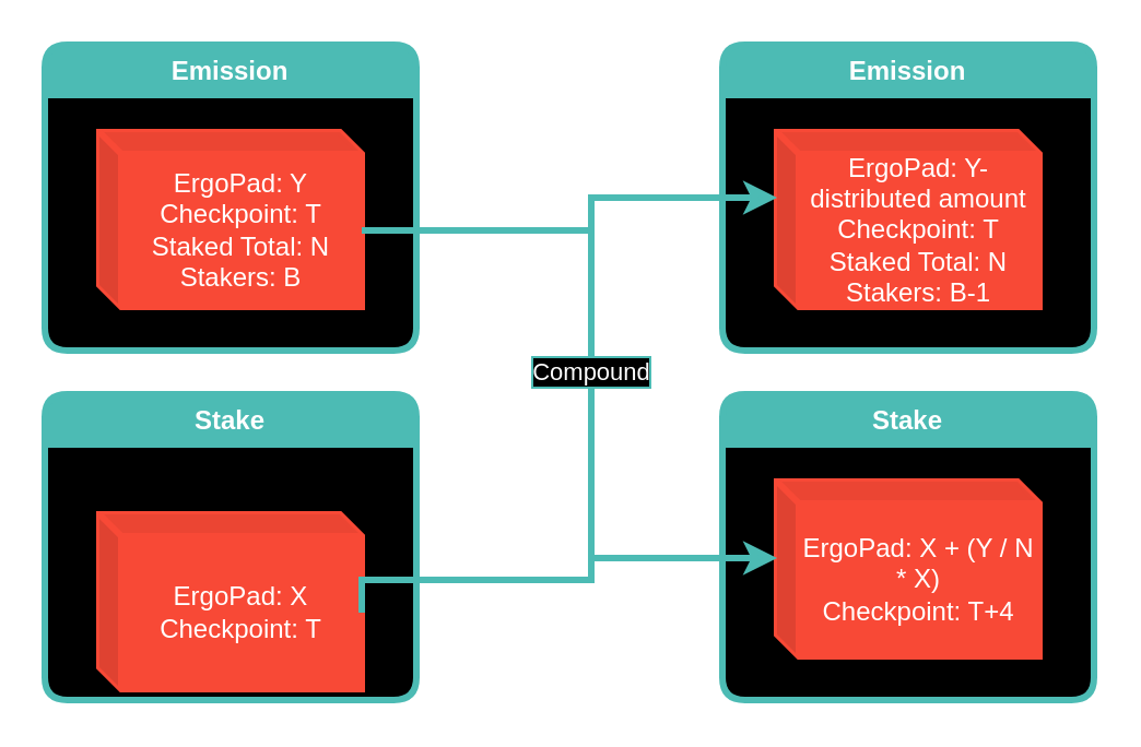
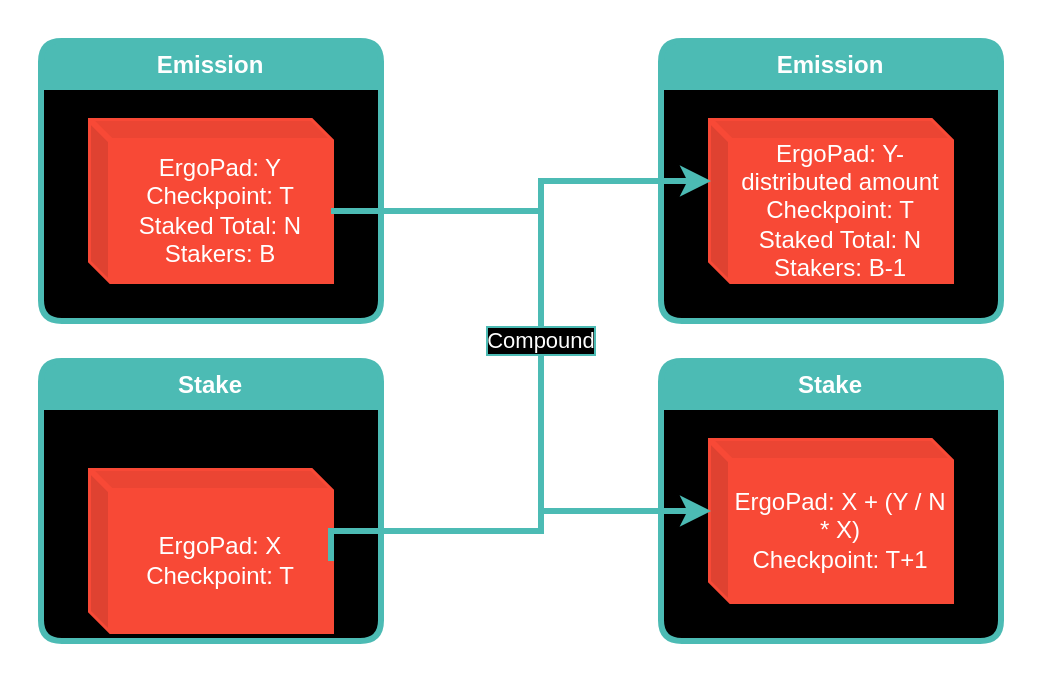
  <mxCell id="0" />
  <mxCell id="1" parent="0" />
  <mxCell id="2" value="Stake" style="swimlane;container=1;collapsible=0;fillColor=#4CBBB4;swimlaneLine=1;rounded=1;swimlaneFillColor=#000000;fontColor=#FFFFFF;labelBorderColor=none;strokeColor=#4CBBB4;strokeWidth=3;" parent="1" vertex="1"><mxGeometry x="20" y="180" width="170" height="140" as="geometry" /></mxCell>
  <mxCell id="3" value="ErgoPad: X&lt;br&gt;Checkpoint: T" style="shape=cube;whiteSpace=wrap;html=1;boundedLbl=1;backgroundOutline=1;darkOpacity=0.05;darkOpacity2=0.1;rounded=1;labelBorderColor=none;fontColor=#FFFFFF;strokeColor=#F84936;strokeWidth=3;fillColor=#F84936;size=10;" parent="2" vertex="1"><mxGeometry x="25" y="55" width="120" height="80" as="geometry" /></mxCell>
  <mxCell id="4" value="Emission" style="swimlane;container=1;collapsible=0;fillColor=#4CBBB4;swimlaneLine=1;rounded=1;swimlaneFillColor=#000000;fontColor=#FFFFFF;labelBorderColor=none;strokeColor=#4CBBB4;strokeWidth=3;" parent="1" vertex="1"><mxGeometry x="20" y="20" width="170" height="140" as="geometry" /></mxCell>
  <mxCell id="5" value="ErgoPad: Y&lt;br&gt;Checkpoint: T&lt;br&gt;Staked Total: N&lt;br&gt;Stakers: B" style="shape=cube;whiteSpace=wrap;html=1;boundedLbl=1;backgroundOutline=1;darkOpacity=0.05;darkOpacity2=0.1;rounded=1;labelBorderColor=none;fontColor=#FFFFFF;strokeColor=#F84936;strokeWidth=3;fillColor=#F84936;size=10;" parent="4" vertex="1"><mxGeometry x="25" y="40" width="120" height="80" as="geometry" /></mxCell>
  <mxCell id="6" value="Stake" style="swimlane;container=1;collapsible=0;fillColor=#4CBBB4;swimlaneLine=1;rounded=1;swimlaneFillColor=#000000;fontColor=#FFFFFF;labelBorderColor=none;strokeColor=#4CBBB4;strokeWidth=3;" parent="1" vertex="1"><mxGeometry x="330" y="180" width="170" height="140" as="geometry" /></mxCell>
- <mxCell id="7" value="ErgoPad: X + (Y / N * X)&lt;br&gt;Checkpoint: T+4" style="shape=cube;whiteSpace=wrap;html=1;boundedLbl=1;backgroundOutline=1;darkOpacity=0.05;darkOpacity2=0.1;rounded=1;labelBorderColor=none;fontColor=#FFFFFF;strokeColor=#F84936;strokeWidth=3;fillColor=#F84936;size=10;" parent="6" vertex="1"><mxGeometry x="25" y="40" width="120" height="80" as="geometry" /></mxCell>
+ <mxCell id="7" value="ErgoPad: X + (Y / N * X)&lt;br&gt;Checkpoint: T+1" style="shape=cube;whiteSpace=wrap;html=1;boundedLbl=1;backgroundOutline=1;darkOpacity=0.05;darkOpacity2=0.1;rounded=1;labelBorderColor=none;fontColor=#FFFFFF;strokeColor=#F84936;strokeWidth=3;fillColor=#F84936;size=10;" parent="6" vertex="1"><mxGeometry x="25" y="40" width="120" height="80" as="geometry" /></mxCell>
  <mxCell id="8" value="Emission" style="swimlane;container=1;collapsible=0;fillColor=#4CBBB4;swimlaneLine=1;rounded=1;swimlaneFillColor=#000000;fontColor=#FFFFFF;labelBorderColor=none;strokeColor=#4CBBB4;strokeWidth=3;" parent="1" vertex="1"><mxGeometry x="330" y="20" width="170" height="140" as="geometry" /></mxCell>
  <mxCell id="9" value="ErgoPad: Y-distributed amount&lt;br&gt;Checkpoint: T&lt;br&gt;Staked Total: N&lt;br&gt;Stakers: B-1" style="shape=cube;whiteSpace=wrap;html=1;boundedLbl=1;backgroundOutline=1;darkOpacity=0.05;darkOpacity2=0.1;rounded=1;labelBorderColor=none;fontColor=#FFFFFF;strokeColor=#F84936;strokeWidth=3;fillColor=#F84936;size=10;" parent="8" vertex="1"><mxGeometry x="25" y="40" width="120" height="80" as="geometry" /></mxCell>
  <mxCell id="10" style="edgeStyle=orthogonalEdgeStyle;rounded=0;orthogonalLoop=1;jettySize=auto;html=1;exitX=0;exitY=0;exitDx=120;exitDy=45;exitPerimeter=0;labelBackgroundColor=#000000;labelBorderColor=#4CBBB4;fontColor=#FFFFFF;startArrow=none;startFill=0;endArrow=classic;endFill=1;strokeColor=#4CBBB4;strokeWidth=3;" edge="1" parent="1" source="3"><mxGeometry relative="1" as="geometry"><mxPoint x="175" y="115" as="sourcePoint" /><mxPoint x="355" y="90" as="targetPoint" /><Array as="points"><mxPoint x="270" y="265" /><mxPoint x="270" y="90" /><mxPoint x="355" y="90" /></Array></mxGeometry></mxCell>
  <mxCell id="11" value="Compound" style="edgeStyle=orthogonalEdgeStyle;rounded=0;orthogonalLoop=1;jettySize=auto;html=1;exitX=0;exitY=0;exitDx=120;exitDy=45;exitPerimeter=0;labelBackgroundColor=#000000;labelBorderColor=#4CBBB4;fontColor=#FFFFFF;startArrow=none;startFill=0;endArrow=classic;endFill=1;strokeColor=#4CBBB4;strokeWidth=3;" parent="1" source="5" edge="1"><mxGeometry relative="1" as="geometry"><mxPoint x="175" y="115" as="sourcePoint" /><mxPoint x="355" y="255" as="targetPoint" /><Array as="points"><mxPoint x="270" y="105" /><mxPoint x="270" y="255" /></Array></mxGeometry></mxCell>
